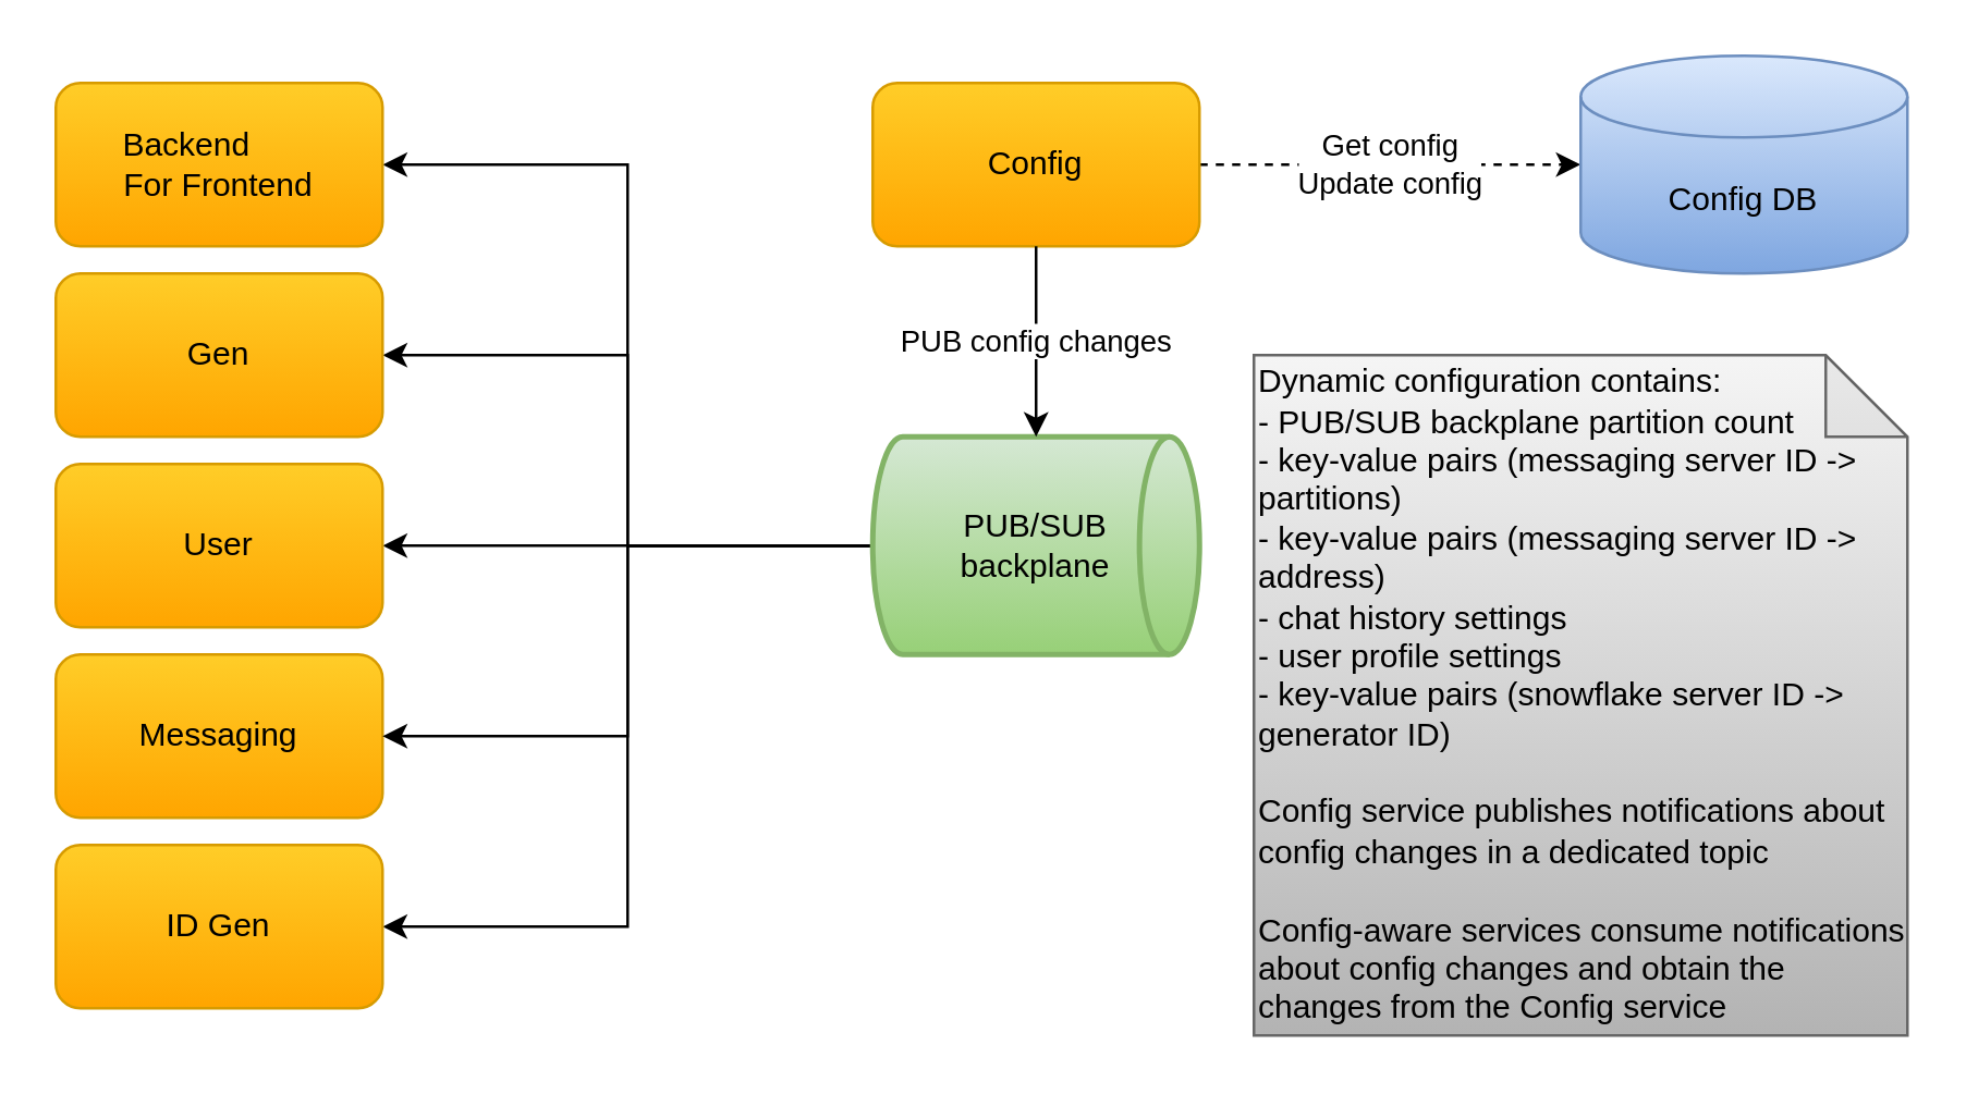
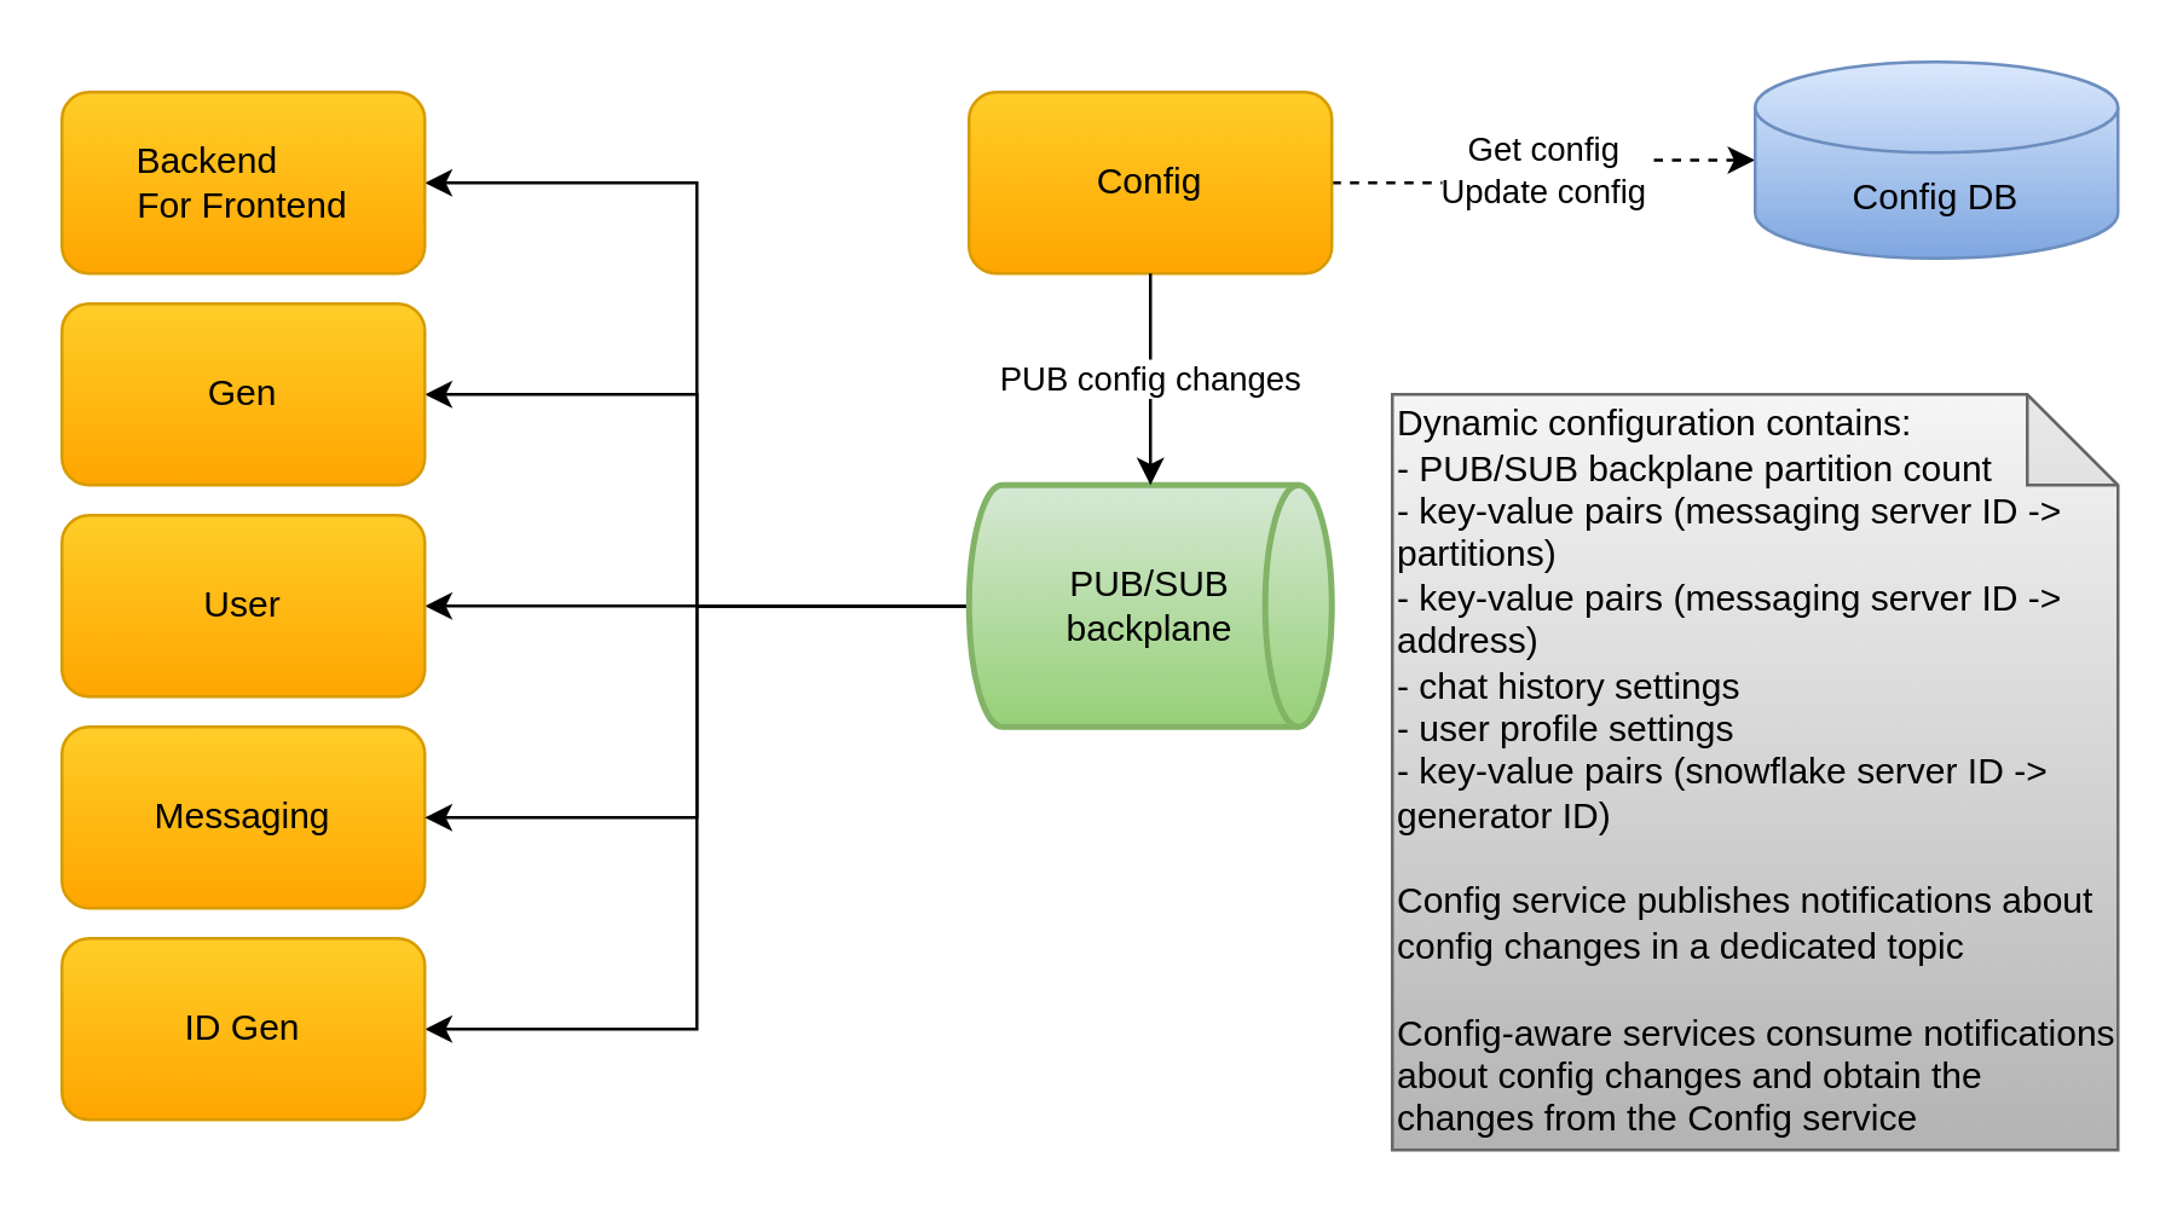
  <mxCell id="0" />
  <mxCell id="1" parent="0" />
  <mxCell id="2" value="Dynamic configuration contains:&lt;br&gt;- PUB/SUB backplane partition count&lt;br&gt;- key-value pairs&amp;nbsp;(messaging server ID -&amp;gt; partitions)&lt;br&gt;- key-value pairs&amp;nbsp;(messaging&amp;nbsp;server ID -&amp;gt; address)&lt;br&gt;- chat history settings&lt;br&gt;- user profile settings&lt;br&gt;- key-value pairs (snowflake server ID -&amp;gt; generator ID)&lt;br&gt;&lt;br&gt;Config service publishes notifications about config changes in a dedicated topic&lt;br&gt;&lt;br&gt;Config-aware services consume notifications about config changes and obtain the changes from the Config service" style="shape=note;whiteSpace=wrap;html=1;backgroundOutline=1;darkOpacity=0.05;align=left;gradientColor=#b3b3b3;fillColor=#f5f5f5;strokeColor=#666666;" parent="1" vertex="1"><mxGeometry x="460" y="130" width="240" height="250" as="geometry" /></mxCell>
  <mxCell id="3" value="&lt;font style=&quot;font-size: 12px&quot;&gt;Messaging&lt;/font&gt;" style="rounded=1;whiteSpace=wrap;html=1;gradientColor=#ffa500;fillColor=#ffcd28;strokeColor=#d79b00;" parent="1" vertex="1"><mxGeometry x="20" y="240" width="120" height="60" as="geometry" /></mxCell>
  <mxCell id="4" style="edgeStyle=orthogonalEdgeStyle;rounded=0;orthogonalLoop=1;jettySize=auto;html=1;entryX=1;entryY=0.5;entryDx=0;entryDy=0;" parent="1" source="9" target="14" edge="1"><mxGeometry relative="1" as="geometry" /></mxCell>
  <mxCell id="5" style="edgeStyle=orthogonalEdgeStyle;rounded=0;orthogonalLoop=1;jettySize=auto;html=1;entryX=1;entryY=0.5;entryDx=0;entryDy=0;" parent="1" source="9" target="13" edge="1"><mxGeometry relative="1" as="geometry" /></mxCell>
  <mxCell id="6" value="" style="edgeStyle=orthogonalEdgeStyle;rounded=0;orthogonalLoop=1;jettySize=auto;html=1;entryX=1;entryY=0.5;entryDx=0;entryDy=0;" parent="1" source="9" target="15" edge="1"><mxGeometry x="-0.412" relative="1" as="geometry"><mxPoint as="offset" /></mxGeometry></mxCell>
  <mxCell id="7" style="edgeStyle=orthogonalEdgeStyle;rounded=0;orthogonalLoop=1;jettySize=auto;html=1;entryX=1;entryY=0.5;entryDx=0;entryDy=0;" parent="1" source="9" target="3" edge="1"><mxGeometry relative="1" as="geometry" /></mxCell>
  <mxCell id="8" style="edgeStyle=orthogonalEdgeStyle;rounded=0;orthogonalLoop=1;jettySize=auto;html=1;entryX=1;entryY=0.5;entryDx=0;entryDy=0;" parent="1" source="9" target="16" edge="1"><mxGeometry relative="1" as="geometry" /></mxCell>
  <mxCell id="9" value="PUB/SUB&lt;br&gt;backplane" style="strokeWidth=2;html=1;shape=mxgraph.flowchart.direct_data;whiteSpace=wrap;gradientColor=#97d077;fillColor=#d5e8d4;strokeColor=#82b366;" parent="1" vertex="1"><mxGeometry x="320" y="160" width="120" height="80" as="geometry" /></mxCell>
  <mxCell id="10" value="Get config&lt;br style=&quot;border-color: var(--border-color);&quot;&gt;Update config" style="edgeStyle=orthogonalEdgeStyle;rounded=0;orthogonalLoop=1;jettySize=auto;html=1;entryX=0;entryY=0.5;entryDx=0;entryDy=0;entryPerimeter=0;exitX=1;exitY=0.5;exitDx=0;exitDy=0;dashed=1;" parent="1" source="11" target="12" edge="1"><mxGeometry relative="1" as="geometry" /></mxCell>
  <mxCell id="11" value="Config" style="rounded=1;whiteSpace=wrap;html=1;gradientColor=#ffa500;fillColor=#ffcd28;strokeColor=#d79b00;" parent="1" vertex="1"><mxGeometry x="320" y="30" width="120" height="60" as="geometry" /></mxCell>
- <mxCell id="12" value="Config DB" style="shape=cylinder3;whiteSpace=wrap;html=1;boundedLbl=1;backgroundOutline=1;size=15;gradientColor=#7ea6e0;fillColor=#dae8fc;strokeColor=#6c8ebf;" parent="1" vertex="1"><mxGeometry x="580" y="20" width="120" height="80" as="geometry" /></mxCell>
+ <mxCell id="12" value="Config DB" style="shape=cylinder3;whiteSpace=wrap;html=1;boundedLbl=1;backgroundOutline=1;size=15;gradientColor=#7ea6e0;fillColor=#dae8fc;strokeColor=#6c8ebf;" parent="1" vertex="1"><mxGeometry x="580" y="20" width="120" height="65" as="geometry" /></mxCell>
  <mxCell id="13" value="&lt;font style=&quot;font-size: 12px&quot;&gt;Gen&lt;/font&gt;" style="rounded=1;whiteSpace=wrap;html=1;gradientColor=#ffa500;fillColor=#ffcd28;strokeColor=#d79b00;" parent="1" vertex="1"><mxGeometry x="20" y="100" width="120" height="60" as="geometry" /></mxCell>
  <mxCell id="14" value="&lt;font style=&quot;font-size: 12px&quot;&gt;Backend&amp;nbsp; &amp;nbsp; &amp;nbsp; &amp;nbsp;&lt;br&gt;For Frontend&lt;/font&gt;" style="rounded=1;whiteSpace=wrap;html=1;gradientColor=#ffa500;fillColor=#ffcd28;strokeColor=#d79b00;" parent="1" vertex="1"><mxGeometry x="20" y="30" width="120" height="60" as="geometry" /></mxCell>
  <mxCell id="15" value="&lt;font style=&quot;font-size: 12px&quot;&gt;User&lt;/font&gt;" style="rounded=1;whiteSpace=wrap;html=1;gradientColor=#ffa500;fillColor=#ffcd28;strokeColor=#d79b00;" parent="1" vertex="1"><mxGeometry x="20" y="170" width="120" height="60" as="geometry" /></mxCell>
  <mxCell id="16" value="&lt;font style=&quot;font-size: 12px&quot;&gt;ID Gen&lt;/font&gt;" style="rounded=1;whiteSpace=wrap;html=1;gradientColor=#ffa500;fillColor=#ffcd28;strokeColor=#d79b00;" parent="1" vertex="1"><mxGeometry x="20" y="310" width="120" height="60" as="geometry" /></mxCell>
  <mxCell id="17" value="PUB config changes" style="edgeStyle=orthogonalEdgeStyle;rounded=0;orthogonalLoop=1;jettySize=auto;html=1;entryX=0.5;entryY=0;entryDx=0;entryDy=0;entryPerimeter=0;" parent="1" source="11" target="9" edge="1"><mxGeometry relative="1" as="geometry" /></mxCell>
